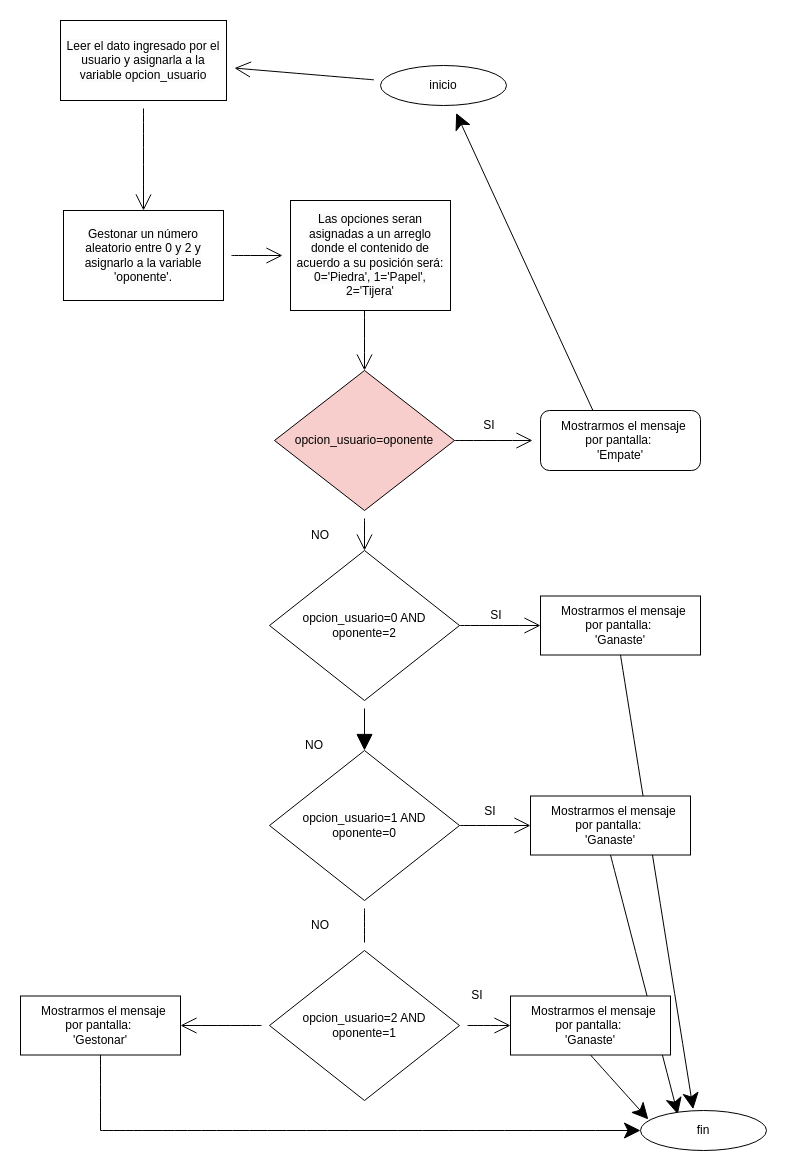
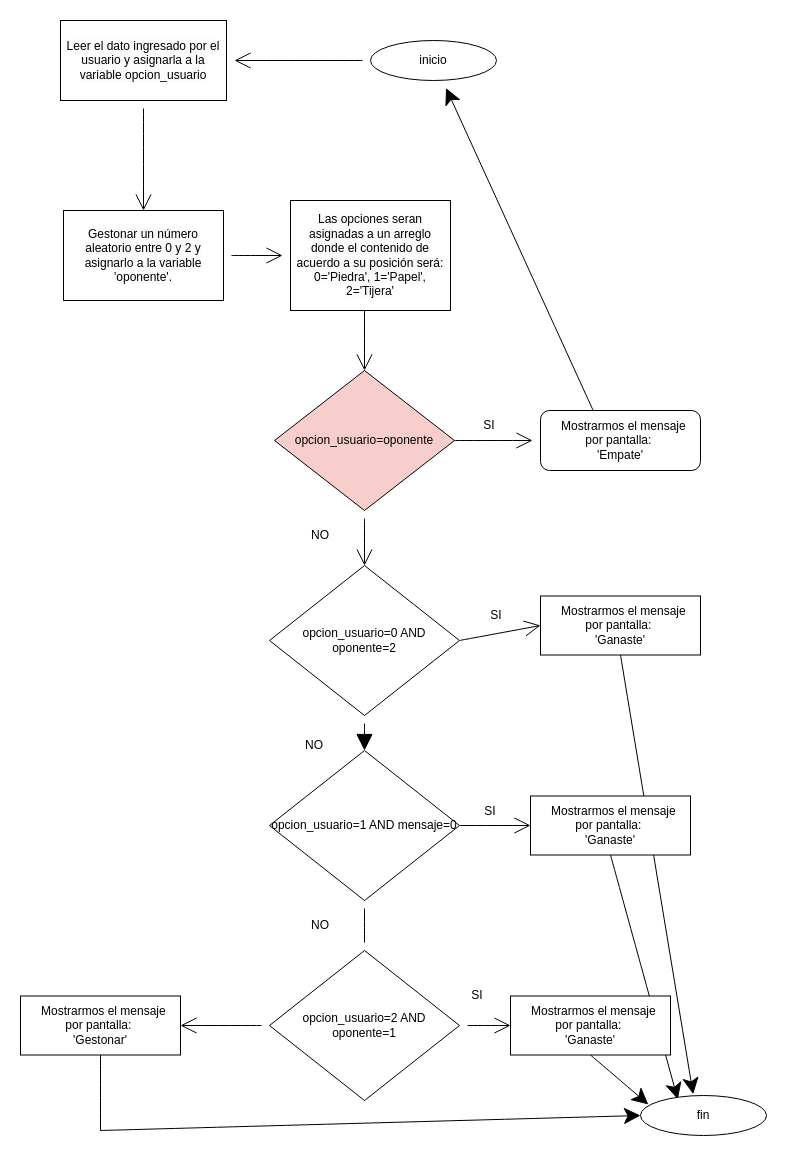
  <mxCell id="0" />
  <mxCell id="1" parent="0" />
  <mxCell id="2" value="" style="endArrow=classic;html=1;rounded=0;startSize=14;endSize=14;sourcePerimeterSpacing=8;targetPerimeterSpacing=8;curved=1;exitX=0.5;exitY=1;exitDx=0;exitDy=0;" edge="1" parent="1" source="15" target="6"><mxGeometry width="50" height="50" relative="1" as="geometry"><mxPoint x="240" y="860" as="sourcePoint" /><mxPoint x="770" y="1060" as="targetPoint" /></mxGeometry></mxCell>
  <mxCell id="3" value="" style="endArrow=classic;html=1;rounded=0;startSize=14;endSize=14;sourcePerimeterSpacing=8;targetPerimeterSpacing=8;curved=1;exitX=0.5;exitY=1;exitDx=0;exitDy=0;entryX=0.418;entryY=-0.033;entryDx=0;entryDy=0;entryPerimeter=0;" edge="1" parent="1" source="19" target="36"><mxGeometry width="50" height="50" relative="1" as="geometry"><mxPoint x="240" y="860" as="sourcePoint" /><mxPoint x="290" y="810" as="targetPoint" /></mxGeometry></mxCell>
  <mxCell id="4" value="" style="endArrow=classic;html=1;rounded=0;startSize=14;endSize=14;sourcePerimeterSpacing=8;targetPerimeterSpacing=8;curved=1;entryX=0.296;entryY=0.095;entryDx=0;entryDy=0;entryPerimeter=0;exitX=0.5;exitY=1;exitDx=0;exitDy=0;" edge="1" parent="1" source="25" target="36"><mxGeometry width="50" height="50" relative="1" as="geometry"><mxPoint x="677" y="850" as="sourcePoint" /><mxPoint x="290" y="820" as="targetPoint" /></mxGeometry></mxCell>
  <mxCell id="5" style="edgeStyle=none;curved=1;rounded=0;orthogonalLoop=1;jettySize=auto;html=1;endArrow=open;startSize=14;endSize=14;sourcePerimeterSpacing=8;targetPerimeterSpacing=8;" edge="1" parent="1" source="6" target="14"><mxGeometry relative="1" as="geometry" /></mxCell>
- <mxCell id="6" value="inicio" style="ellipse;whiteSpace=wrap;html=1;" vertex="1" parent="1"><mxGeometry x="380" y="65" width="126" height="40" as="geometry" /></mxCell>
+ <mxCell id="6" value="inicio" style="ellipse;whiteSpace=wrap;html=1;" vertex="1" parent="1"><mxGeometry x="370" y="40" width="126" height="40" as="geometry" /></mxCell>
  <mxCell id="7" style="edgeStyle=none;curved=1;rounded=0;orthogonalLoop=1;jettySize=auto;html=1;exitX=1;exitY=0.5;exitDx=0;exitDy=0;endArrow=open;startSize=14;endSize=14;sourcePerimeterSpacing=8;targetPerimeterSpacing=8;" edge="1" parent="1" source="9" target="15"><mxGeometry relative="1" as="geometry"><mxPoint x="530" y="489.692" as="targetPoint" /></mxGeometry></mxCell>
  <mxCell id="8" style="edgeStyle=none;curved=1;rounded=0;orthogonalLoop=1;jettySize=auto;html=1;entryX=0.5;entryY=0;entryDx=0;entryDy=0;endArrow=open;startSize=14;endSize=14;sourcePerimeterSpacing=8;targetPerimeterSpacing=8;" edge="1" parent="1" source="9" target="17"><mxGeometry relative="1" as="geometry" /></mxCell>
  <mxCell id="9" value="opcion_usuario=oponente" style="rhombus;whiteSpace=wrap;html=1;fillColor=#f8cecc;" vertex="1" parent="1"><mxGeometry x="274" y="370" width="180" height="140" as="geometry" /></mxCell>
  <mxCell id="10" style="edgeStyle=none;curved=1;rounded=0;orthogonalLoop=1;jettySize=auto;html=1;entryX=0.5;entryY=0;entryDx=0;entryDy=0;endArrow=open;startSize=14;endSize=14;sourcePerimeterSpacing=8;targetPerimeterSpacing=8;" edge="1" parent="1" target="9"><mxGeometry relative="1" as="geometry"><mxPoint x="364" y="300" as="sourcePoint" /></mxGeometry></mxCell>
  <mxCell id="11" style="edgeStyle=none;curved=1;rounded=0;orthogonalLoop=1;jettySize=auto;html=1;endArrow=open;startSize=14;endSize=14;sourcePerimeterSpacing=8;targetPerimeterSpacing=8;" edge="1" parent="1" source="12" target="40"><mxGeometry relative="1" as="geometry" /></mxCell>
  <mxCell id="12" value="&lt;br&gt;&lt;span style=&quot;color: rgb(0, 0, 0); font-family: Helvetica; font-size: 12px; font-style: normal; font-variant-ligatures: normal; font-variant-caps: normal; font-weight: 400; letter-spacing: normal; orphans: 2; text-align: center; text-indent: 0px; text-transform: none; widows: 2; word-spacing: 0px; -webkit-text-stroke-width: 0px; background-color: rgb(251, 251, 251); text-decoration-thickness: initial; text-decoration-style: initial; text-decoration-color: initial; float: none; display: inline !important;&quot;&gt;Gestonar un número aleatorio entre 0 y 2 y asignarlo a la variable 'oponente'.&lt;br&gt;&lt;br&gt;&lt;/span&gt;" style="rounded=0;whiteSpace=wrap;html=1;" vertex="1" parent="1"><mxGeometry x="63" y="210" width="160" height="90" as="geometry" /></mxCell>
  <mxCell id="13" style="edgeStyle=none;curved=1;rounded=0;orthogonalLoop=1;jettySize=auto;html=1;endArrow=open;startSize=14;endSize=14;sourcePerimeterSpacing=8;targetPerimeterSpacing=8;entryX=0.5;entryY=0;entryDx=0;entryDy=0;" edge="1" parent="1" source="14" target="12"><mxGeometry relative="1" as="geometry"><mxPoint x="140" y="210" as="targetPoint" /></mxGeometry></mxCell>
  <mxCell id="14" value="&lt;br&gt;&lt;span style=&quot;color: rgb(0, 0, 0); font-family: Helvetica; font-size: 12px; font-style: normal; font-variant-ligatures: normal; font-variant-caps: normal; font-weight: 400; letter-spacing: normal; orphans: 2; text-align: center; text-indent: 0px; text-transform: none; widows: 2; word-spacing: 0px; -webkit-text-stroke-width: 0px; background-color: rgb(251, 251, 251); text-decoration-thickness: initial; text-decoration-style: initial; text-decoration-color: initial; float: none; display: inline !important;&quot;&gt;Leer el dato ingresado por el usuario y asignarla a la variable opcion_usuario&lt;br&gt;&lt;br&gt;&lt;/span&gt;" style="rounded=0;whiteSpace=wrap;html=1;" vertex="1" parent="1"><mxGeometry x="60" y="20" width="166" height="80" as="geometry" /></mxCell>
  <mxCell id="15" value="&amp;nbsp; Mostrarmos el mensaje &lt;br&gt;por pantalla:&amp;nbsp;&lt;br&gt;'Empate'" style="whiteSpace=wrap;html=1;rounded=1;" vertex="1" parent="1"><mxGeometry x="540" y="410" width="160" height="60" as="geometry" /></mxCell>
  <mxCell id="16" style="edgeStyle=none;curved=1;rounded=0;orthogonalLoop=1;jettySize=auto;html=1;entryX=0.5;entryY=0;entryDx=0;entryDy=0;endArrow=block;startSize=14;endSize=14;sourcePerimeterSpacing=8;targetPerimeterSpacing=8;" edge="1" parent="1" source="17" target="22"><mxGeometry relative="1" as="geometry" /></mxCell>
- <mxCell id="17" value="opcion_usuario=0 AND oponente=2" style="rhombus;whiteSpace=wrap;html=1;" vertex="1" parent="1"><mxGeometry x="269" y="550" width="190" height="150" as="geometry" /></mxCell>
+ <mxCell id="17" value="opcion_usuario=0 AND oponente=2" style="rhombus;whiteSpace=wrap;html=1;" vertex="1" parent="1"><mxGeometry x="269" y="565" width="190" height="150" as="geometry" /></mxCell>
  <mxCell id="18" style="edgeStyle=none;curved=1;rounded=0;orthogonalLoop=1;jettySize=auto;html=1;exitX=1;exitY=0.5;exitDx=0;exitDy=0;endArrow=open;startSize=14;endSize=14;sourcePerimeterSpacing=8;targetPerimeterSpacing=8;entryX=0;entryY=0.5;entryDx=0;entryDy=0;" edge="1" parent="1" source="17" target="19"><mxGeometry relative="1" as="geometry"><mxPoint x="410" y="661" as="targetPoint" /><mxPoint x="464" y="500" as="sourcePoint" /></mxGeometry></mxCell>
  <mxCell id="19" value="&amp;nbsp; Mostrarmos el mensaje &lt;br&gt;por pantalla:&amp;nbsp;&lt;br&gt;'Ganaste'" style="rounded=0;whiteSpace=wrap;html=1;" vertex="1" parent="1"><mxGeometry x="540" y="595.5" width="160" height="59" as="geometry" /></mxCell>
  <mxCell id="20" style="edgeStyle=none;curved=1;rounded=0;orthogonalLoop=1;jettySize=auto;html=1;exitX=1;exitY=0.5;exitDx=0;exitDy=0;entryX=0;entryY=0.5;entryDx=0;entryDy=0;endArrow=open;startSize=14;endSize=14;sourcePerimeterSpacing=8;targetPerimeterSpacing=8;" edge="1" parent="1" source="22" target="25"><mxGeometry relative="1" as="geometry" /></mxCell>
  <mxCell id="21" style="edgeStyle=none;curved=1;rounded=0;orthogonalLoop=1;jettySize=auto;html=1;endArrow=none;startSize=14;endSize=14;sourcePerimeterSpacing=8;targetPerimeterSpacing=8;" edge="1" parent="1" source="22" target="28"><mxGeometry relative="1" as="geometry" /></mxCell>
- <mxCell id="22" value="opcion_usuario=1 AND oponente=0" style="rhombus;whiteSpace=wrap;html=1;" vertex="1" parent="1"><mxGeometry x="269" y="750" width="190" height="150" as="geometry" /></mxCell>
+ <mxCell id="22" value="opcion_usuario=1 AND mensaje=0" style="rhombus;whiteSpace=wrap;html=1;" vertex="1" parent="1"><mxGeometry x="269" y="750" width="190" height="150" as="geometry" /></mxCell>
  <mxCell id="23" value="SI" style="text;html=1;strokeColor=none;fillColor=none;align=center;verticalAlign=middle;whiteSpace=wrap;rounded=0;" vertex="1" parent="1"><mxGeometry x="459" y="410" width="60" height="30" as="geometry" /></mxCell>
  <mxCell id="24" value="NO" style="text;html=1;strokeColor=none;fillColor=none;align=center;verticalAlign=middle;whiteSpace=wrap;rounded=0;" vertex="1" parent="1"><mxGeometry x="290" y="520" width="60" height="30" as="geometry" /></mxCell>
  <mxCell id="25" value="&amp;nbsp; Mostrarmos el mensaje &lt;br&gt;por pantalla:&amp;nbsp;&lt;br&gt;'Ganaste'" style="rounded=0;whiteSpace=wrap;html=1;" vertex="1" parent="1"><mxGeometry x="530" y="795.5" width="160" height="59" as="geometry" /></mxCell>
  <mxCell id="26" style="edgeStyle=none;curved=1;rounded=0;orthogonalLoop=1;jettySize=auto;html=1;entryX=0;entryY=0.5;entryDx=0;entryDy=0;endArrow=open;startSize=14;endSize=14;sourcePerimeterSpacing=8;targetPerimeterSpacing=8;" edge="1" parent="1" source="28" target="32"><mxGeometry relative="1" as="geometry" /></mxCell>
  <mxCell id="27" style="edgeStyle=none;curved=1;rounded=0;orthogonalLoop=1;jettySize=auto;html=1;endArrow=open;startSize=14;endSize=14;sourcePerimeterSpacing=8;targetPerimeterSpacing=8;" edge="1" parent="1" source="28"><mxGeometry relative="1" as="geometry"><mxPoint x="180" y="1025" as="targetPoint" /></mxGeometry></mxCell>
  <mxCell id="28" value="opcion_usuario=2 AND oponente=1" style="rhombus;whiteSpace=wrap;html=1;" vertex="1" parent="1"><mxGeometry x="269" y="950" width="190" height="150" as="geometry" /></mxCell>
  <mxCell id="29" value="NO" style="text;html=1;strokeColor=none;fillColor=none;align=center;verticalAlign=middle;whiteSpace=wrap;rounded=0;" vertex="1" parent="1"><mxGeometry x="284" y="730" width="60" height="30" as="geometry" /></mxCell>
  <mxCell id="30" value="SI" style="text;html=1;strokeColor=none;fillColor=none;align=center;verticalAlign=middle;whiteSpace=wrap;rounded=0;" vertex="1" parent="1"><mxGeometry x="466" y="600" width="60" height="30" as="geometry" /></mxCell>
  <mxCell id="31" value="SI" style="text;html=1;strokeColor=none;fillColor=none;align=center;verticalAlign=middle;whiteSpace=wrap;rounded=0;" vertex="1" parent="1"><mxGeometry x="460" y="795.5" width="60" height="30" as="geometry" /></mxCell>
  <mxCell id="32" value="&amp;nbsp; Mostrarmos el mensaje &lt;br&gt;por pantalla:&amp;nbsp;&lt;br&gt;'Ganaste'" style="rounded=0;whiteSpace=wrap;html=1;" vertex="1" parent="1"><mxGeometry x="510" y="995.5" width="160" height="59" as="geometry" /></mxCell>
  <mxCell id="33" value="SI" style="text;html=1;strokeColor=none;fillColor=none;align=center;verticalAlign=middle;whiteSpace=wrap;rounded=0;" vertex="1" parent="1"><mxGeometry x="447" y="980" width="60" height="30" as="geometry" /></mxCell>
  <mxCell id="34" value="NO" style="text;html=1;strokeColor=none;fillColor=none;align=center;verticalAlign=middle;whiteSpace=wrap;rounded=0;" vertex="1" parent="1"><mxGeometry x="290" y="910" width="60" height="30" as="geometry" /></mxCell>
  <mxCell id="35" value="&amp;nbsp; Mostrarmos el mensaje &lt;br&gt;por pantalla:&amp;nbsp;&lt;br&gt;'Gestonar'" style="rounded=0;whiteSpace=wrap;html=1;" vertex="1" parent="1"><mxGeometry x="20" y="995.5" width="160" height="59" as="geometry" /></mxCell>
- <mxCell id="36" value="fin" style="ellipse;whiteSpace=wrap;html=1;" vertex="1" parent="1"><mxGeometry x="640" y="1110" width="126" height="40" as="geometry" /></mxCell>
+ <mxCell id="36" value="fin" style="ellipse;whiteSpace=wrap;html=1;" vertex="1" parent="1"><mxGeometry x="640" y="1095" width="126" height="40" as="geometry" /></mxCell>
  <mxCell id="37" value="" style="endArrow=none;html=1;rounded=0;startSize=14;endSize=14;sourcePerimeterSpacing=8;targetPerimeterSpacing=8;curved=1;exitX=0.5;exitY=1;exitDx=0;exitDy=0;" edge="1" parent="1" source="35"><mxGeometry width="50" height="50" relative="1" as="geometry"><mxPoint x="340" y="740" as="sourcePoint" /><mxPoint x="100" y="1130" as="targetPoint" /></mxGeometry></mxCell>
  <mxCell id="38" value="" style="endArrow=classic;html=1;rounded=0;startSize=14;endSize=14;sourcePerimeterSpacing=8;targetPerimeterSpacing=8;curved=1;entryX=0;entryY=0.5;entryDx=0;entryDy=0;" edge="1" parent="1" target="36"><mxGeometry width="50" height="50" relative="1" as="geometry"><mxPoint x="100" y="1130" as="sourcePoint" /><mxPoint x="390" y="820" as="targetPoint" /></mxGeometry></mxCell>
  <mxCell id="39" value="" style="endArrow=classic;html=1;rounded=0;startSize=14;endSize=14;sourcePerimeterSpacing=8;targetPerimeterSpacing=8;curved=1;entryX=0.062;entryY=0.223;entryDx=0;entryDy=0;exitX=0.5;exitY=1;exitDx=0;exitDy=0;entryPerimeter=0;" edge="1" parent="1" source="32" target="36"><mxGeometry width="50" height="50" relative="1" as="geometry"><mxPoint x="240" y="870" as="sourcePoint" /><mxPoint x="290" y="820" as="targetPoint" /></mxGeometry></mxCell>
  <mxCell id="40" value="&lt;span style=&quot;color: rgb(0, 0, 0); font-family: Helvetica; font-size: 12px; font-style: normal; font-variant-ligatures: normal; font-variant-caps: normal; font-weight: 400; letter-spacing: normal; orphans: 2; text-align: center; text-indent: 0px; text-transform: none; widows: 2; word-spacing: 0px; -webkit-text-stroke-width: 0px; background-color: rgb(251, 251, 251); text-decoration-thickness: initial; text-decoration-style: initial; text-decoration-color: initial; float: none; display: inline !important;&quot;&gt;Las opciones seran asignadas a un arreglo donde el contenido de acuerdo a su posición será:&lt;br&gt;0='Piedra', 1='Papel', 2='Tijera'&lt;br&gt;&lt;/span&gt;" style="rounded=0;whiteSpace=wrap;html=1;" vertex="1" parent="1"><mxGeometry x="290" y="200" width="160" height="110" as="geometry" /></mxCell>
